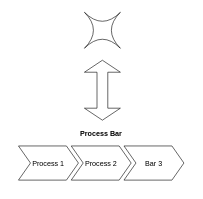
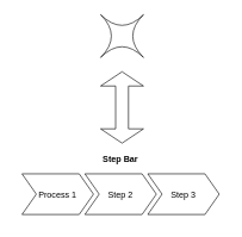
  <mxCell id="0" />
  <mxCell id="1" parent="0" />
  <mxCell id="2" value="" style="shape=doubleArrow;direction=south;whiteSpace=wrap;html=1;" vertex="1" parent="1"><mxGeometry x="140" y="100" width="60" height="100" as="geometry" /></mxCell>
  <mxCell id="3" value="" style="shape=switch;whiteSpace=wrap;html=1;" vertex="1" parent="1"><mxGeometry x="140" y="20" width="60" height="60" as="geometry" /></mxCell>
- <mxCell id="4" value="Process Bar" style="swimlane;childLayout=stackLayout;horizontal=1;fillColor=none;horizontalStack=1;resizeParent=1;resizeParentMax=0;resizeLast=0;collapsible=0;strokeColor=none;stackBorder=10;stackSpacing=-12;resizable=1;align=center;points=[];fontColor=#000000;" vertex="1" parent="1"><mxGeometry x="20" y="210" width="296" height="100" as="geometry" /></mxCell>
+ <mxCell id="4" value="Step Bar" style="swimlane;childLayout=stackLayout;horizontal=1;fillColor=none;horizontalStack=1;resizeParent=1;resizeParentMax=0;resizeLast=0;collapsible=0;strokeColor=none;stackBorder=10;stackSpacing=-12;resizable=1;align=center;points=[];fontColor=#000000;" vertex="1" parent="1"><mxGeometry x="20" y="210" width="296" height="100" as="geometry" /></mxCell>
  <mxCell id="5" value="Process 1" style="shape=step;perimeter=stepPerimeter;fixedSize=1;points=[];" vertex="1" parent="4"><mxGeometry x="10" y="33" width="100" height="57" as="geometry" /></mxCell>
- <mxCell id="6" value="Process 2" style="shape=step;perimeter=stepPerimeter;fixedSize=1;points=[];" vertex="1" parent="4"><mxGeometry x="98" y="33" width="100" height="57" as="geometry" /></mxCell>
- <mxCell id="7" value="Bar 3" style="shape=step;perimeter=stepPerimeter;fixedSize=1;points=[];" vertex="1" parent="4"><mxGeometry x="186" y="33" width="100" height="57" as="geometry" /></mxCell>
+ <mxCell id="6" value="Step 2" style="shape=step;perimeter=stepPerimeter;fixedSize=1;points=[];" vertex="1" parent="4"><mxGeometry x="98" y="33" width="100" height="57" as="geometry" /></mxCell>
+ <mxCell id="7" value="Step 3" style="shape=step;perimeter=stepPerimeter;fixedSize=1;points=[];" vertex="1" parent="4"><mxGeometry x="186" y="33" width="100" height="57" as="geometry" /></mxCell>
